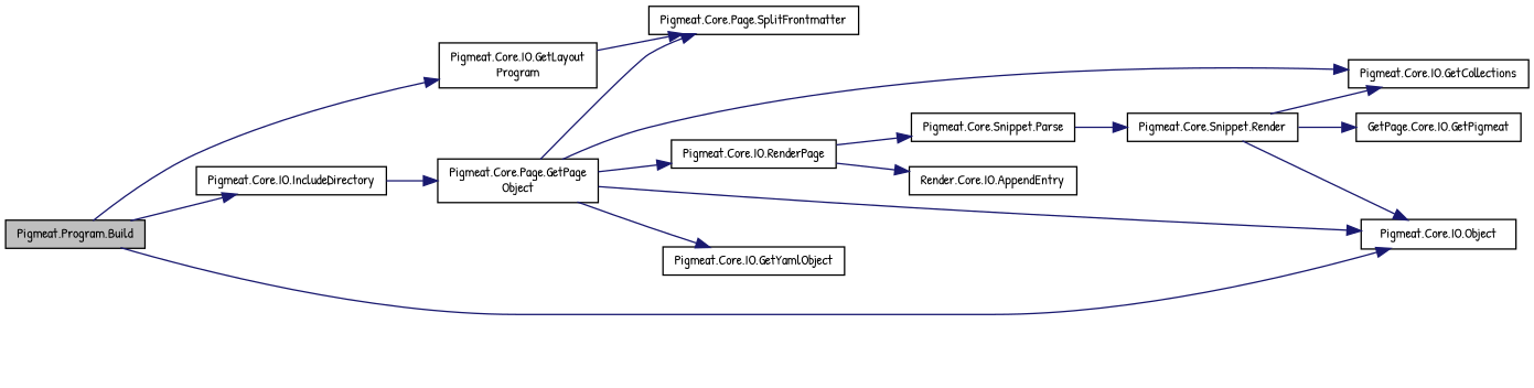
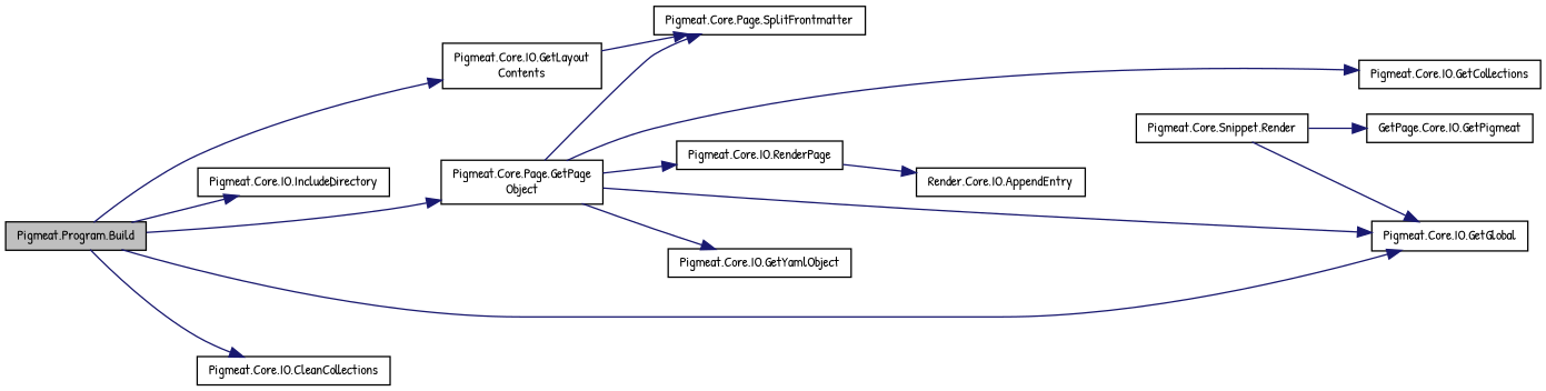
  digraph {
    fontname="Patrick Hand"
    rankdir=LR
    node [color=black fillcolor=white fontname="Patrick Hand" fontsize=10 shape=record style=filled]
    edge [color=midnightblue fontname="Patrick Hand" fontsize=10 labelfontname=Helvetica labelfontsize=10 style=solid]
    n1 [fillcolor=grey75 fontcolor=black height=0.2 label="Pigmeat.Program.Build" width=0.4]
-   n2 [height=0.2 label="Pigmeat.Core.IO.Object" width=0.4]
-   n3 [height=0.2 label="Pigmeat.Core.IO.GetLayout\lProgram" width=0.4]
+   n2 [height=0.2 label="Pigmeat.Core.IO.GetGlobal" width=0.4]
+   n3 [height=0.2 label="Pigmeat.Core.IO.GetLayout\lContents" width=0.4]
    n4 [height=0.2 label="Pigmeat.Core.Page.GetPage\lObject" width=0.4]
    n5 [height=0.2 label="Pigmeat.Core.IO.IncludeDirectory" width=0.4]
+   n6 [height=0.2 label="Pigmeat.Core.IO.CleanCollections" width=0.4]
    n7 [height=0.2 label="Pigmeat.Core.Page.SplitFrontmatter" width=0.4]
    n8 [height=0.2 label="Pigmeat.Core.IO.GetYamlObject" width=0.4]
    n9 [height=0.2 label="Pigmeat.Core.IO.GetCollections" width=0.4]
    n10 [height=0.2 label="Pigmeat.Core.IO.RenderPage" width=0.4]
-   n11 [height=0.2 label="Pigmeat.Core.Snippet.Parse" width=0.4]
    n12 [height=0.2 label="Render.Core.IO.AppendEntry" width=0.4]
    n13 [height=0.2 label="Pigmeat.Core.Snippet.Render" width=0.4]
    n14 [height=0.2 label="GetPage.Core.IO.GetPigmeat" width=0.4]
    n1 -> n2
    n1 -> n3
-   n5 -> n4
+   n1 -> n4
    n1 -> n5
+   n1 -> n6
    n3 -> n7
    n4 -> n2
    n4 -> n7
    n4 -> n8
    n4 -> n9
    n4 -> n10
-   n10 -> n11
    n10 -> n12
-   n11 -> n13
    n13 -> n2
-   n13 -> n9
    n13 -> n14
  }
